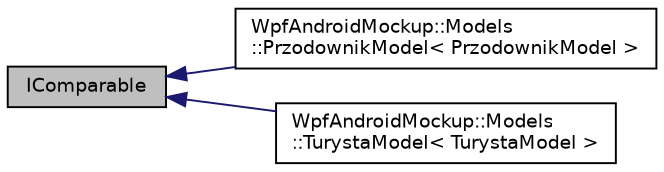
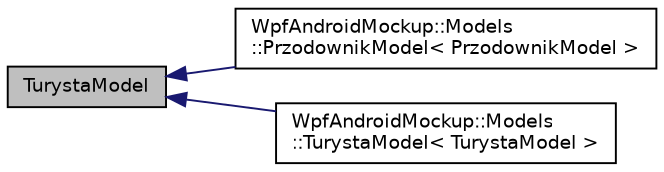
  digraph {
    rankdir=LR
    node [color=black fillcolor=white fontname=Helvetica fontsize=10 shape=record style=filled]
    edge [color=midnightblue dir=back fontname=Helvetica fontsize=10 labelfontname=Helvetica labelfontsize=10 style=solid]
-   n1 [fillcolor=grey75 fontcolor=black height=0.2 label=IComparable width=0.4]
+   n1 [fillcolor=grey75 fontcolor=black height=0.2 label=TurystaModel width=0.4]
    n2 [height=0.2 label="WpfAndroidMockup::Models\l::PrzodownikModel\< PrzodownikModel \>" width=0.4]
    n3 [height=0.2 label="WpfAndroidMockup::Models\l::TurystaModel\< TurystaModel \>" width=0.4]
    n1 -> n2
    n1 -> n3
  }
